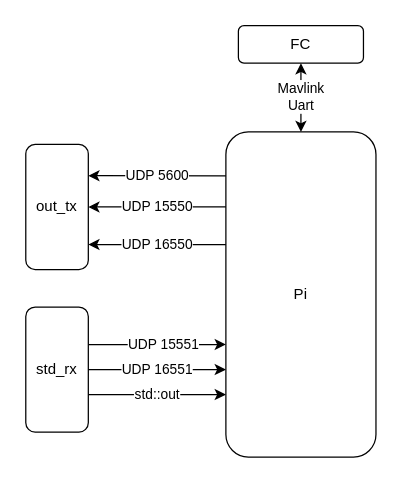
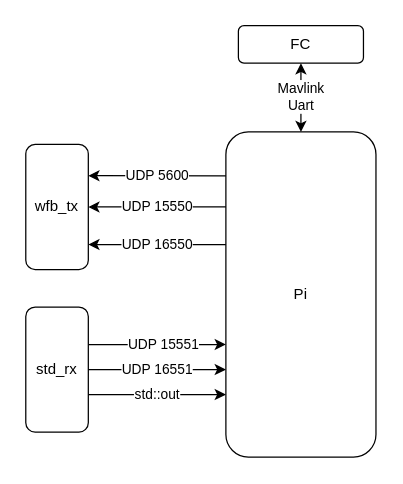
  <mxCell id="0" />
  <mxCell id="1" parent="0" />
  <mxCell id="2" value="FC" style="rounded=1;whiteSpace=wrap;html=1;" vertex="1" parent="1"><mxGeometry x="190" y="20" width="100" height="30" as="geometry" /></mxCell>
  <mxCell id="3" value="Pi" style="rounded=1;whiteSpace=wrap;html=1;arcSize=15;" vertex="1" parent="1"><mxGeometry x="180" y="105" width="120" height="260" as="geometry" /></mxCell>
  <mxCell id="4" value="Mavlink&lt;br&gt;Uart" style="endArrow=classic;startArrow=classic;html=1;rounded=0;entryX=0.5;entryY=1;entryDx=0;entryDy=0;exitX=0.5;exitY=0;exitDx=0;exitDy=0;" edge="1" parent="1" source="3" target="2"><mxGeometry width="50" height="50" relative="1" as="geometry"><mxPoint x="30" y="255" as="sourcePoint" /><mxPoint x="80" y="205" as="targetPoint" /><Array as="points" /></mxGeometry></mxCell>
- <mxCell id="5" value="out_tx" style="rounded=1;whiteSpace=wrap;html=1;" vertex="1" parent="1"><mxGeometry x="20" y="115" width="50" height="100" as="geometry" /></mxCell>
+ <mxCell id="5" value="wfb_tx" style="rounded=1;whiteSpace=wrap;html=1;" vertex="1" parent="1"><mxGeometry x="20" y="115" width="50" height="100" as="geometry" /></mxCell>
  <mxCell id="6" value="UDP 5600" style="endArrow=none;startArrow=classic;html=1;rounded=0;exitX=1;exitY=0.25;exitDx=0;exitDy=0;endFill=0;entryX=0;entryY=0.135;entryDx=0;entryDy=0;entryPerimeter=0;" edge="1" parent="1" source="5" target="3"><mxGeometry width="50" height="50" relative="1" as="geometry"><mxPoint x="30" y="265" as="sourcePoint" /><mxPoint x="180" y="125" as="targetPoint" /></mxGeometry></mxCell>
  <mxCell id="7" value="UDP 15550" style="endArrow=none;startArrow=classic;html=1;rounded=0;exitX=1;exitY=0.25;exitDx=0;exitDy=0;endFill=0;" edge="1" parent="1"><mxGeometry width="50" height="50" relative="1" as="geometry"><mxPoint x="70" y="165" as="sourcePoint" /><mxPoint x="180" y="165" as="targetPoint" /><Array as="points"><mxPoint x="140" y="165" /></Array></mxGeometry></mxCell>
  <mxCell id="8" value="UDP 16550" style="endArrow=none;startArrow=classic;html=1;rounded=0;exitX=1;exitY=0.25;exitDx=0;exitDy=0;endFill=0;" edge="1" parent="1"><mxGeometry width="50" height="50" relative="1" as="geometry"><mxPoint x="70" y="195" as="sourcePoint" /><mxPoint x="180" y="195" as="targetPoint" /><Array as="points"><mxPoint x="140" y="195" /></Array></mxGeometry></mxCell>
  <mxCell id="9" value="UDP 15551" style="endArrow=classic;startArrow=none;html=1;rounded=0;exitX=1;exitY=0.25;exitDx=0;exitDy=0;endFill=1;startFill=0;" edge="1" parent="1"><mxGeometry x="0.091" width="50" height="50" relative="1" as="geometry"><mxPoint x="70" y="275" as="sourcePoint" /><mxPoint x="180" y="275" as="targetPoint" /><Array as="points" /><mxPoint as="offset" /></mxGeometry></mxCell>
  <mxCell id="10" value="std_rx" style="rounded=1;whiteSpace=wrap;html=1;" vertex="1" parent="1"><mxGeometry x="20" y="245" width="50" height="100" as="geometry" /></mxCell>
  <mxCell id="11" value="UDP 16551" style="endArrow=classic;startArrow=none;html=1;rounded=0;exitX=1;exitY=0.25;exitDx=0;exitDy=0;endFill=1;startFill=0;" edge="1" parent="1"><mxGeometry width="50" height="50" relative="1" as="geometry"><mxPoint x="70" y="295" as="sourcePoint" /><mxPoint x="180" y="295" as="targetPoint" /><Array as="points"><mxPoint x="140" y="295" /></Array></mxGeometry></mxCell>
  <mxCell id="12" value="std::out" style="endArrow=classic;startArrow=none;html=1;rounded=0;exitX=1;exitY=0.25;exitDx=0;exitDy=0;endFill=1;startFill=0;" edge="1" parent="1"><mxGeometry width="50" height="50" relative="1" as="geometry"><mxPoint x="70" y="315" as="sourcePoint" /><mxPoint x="180" y="315" as="targetPoint" /><Array as="points"><mxPoint x="140" y="315" /></Array></mxGeometry></mxCell>
